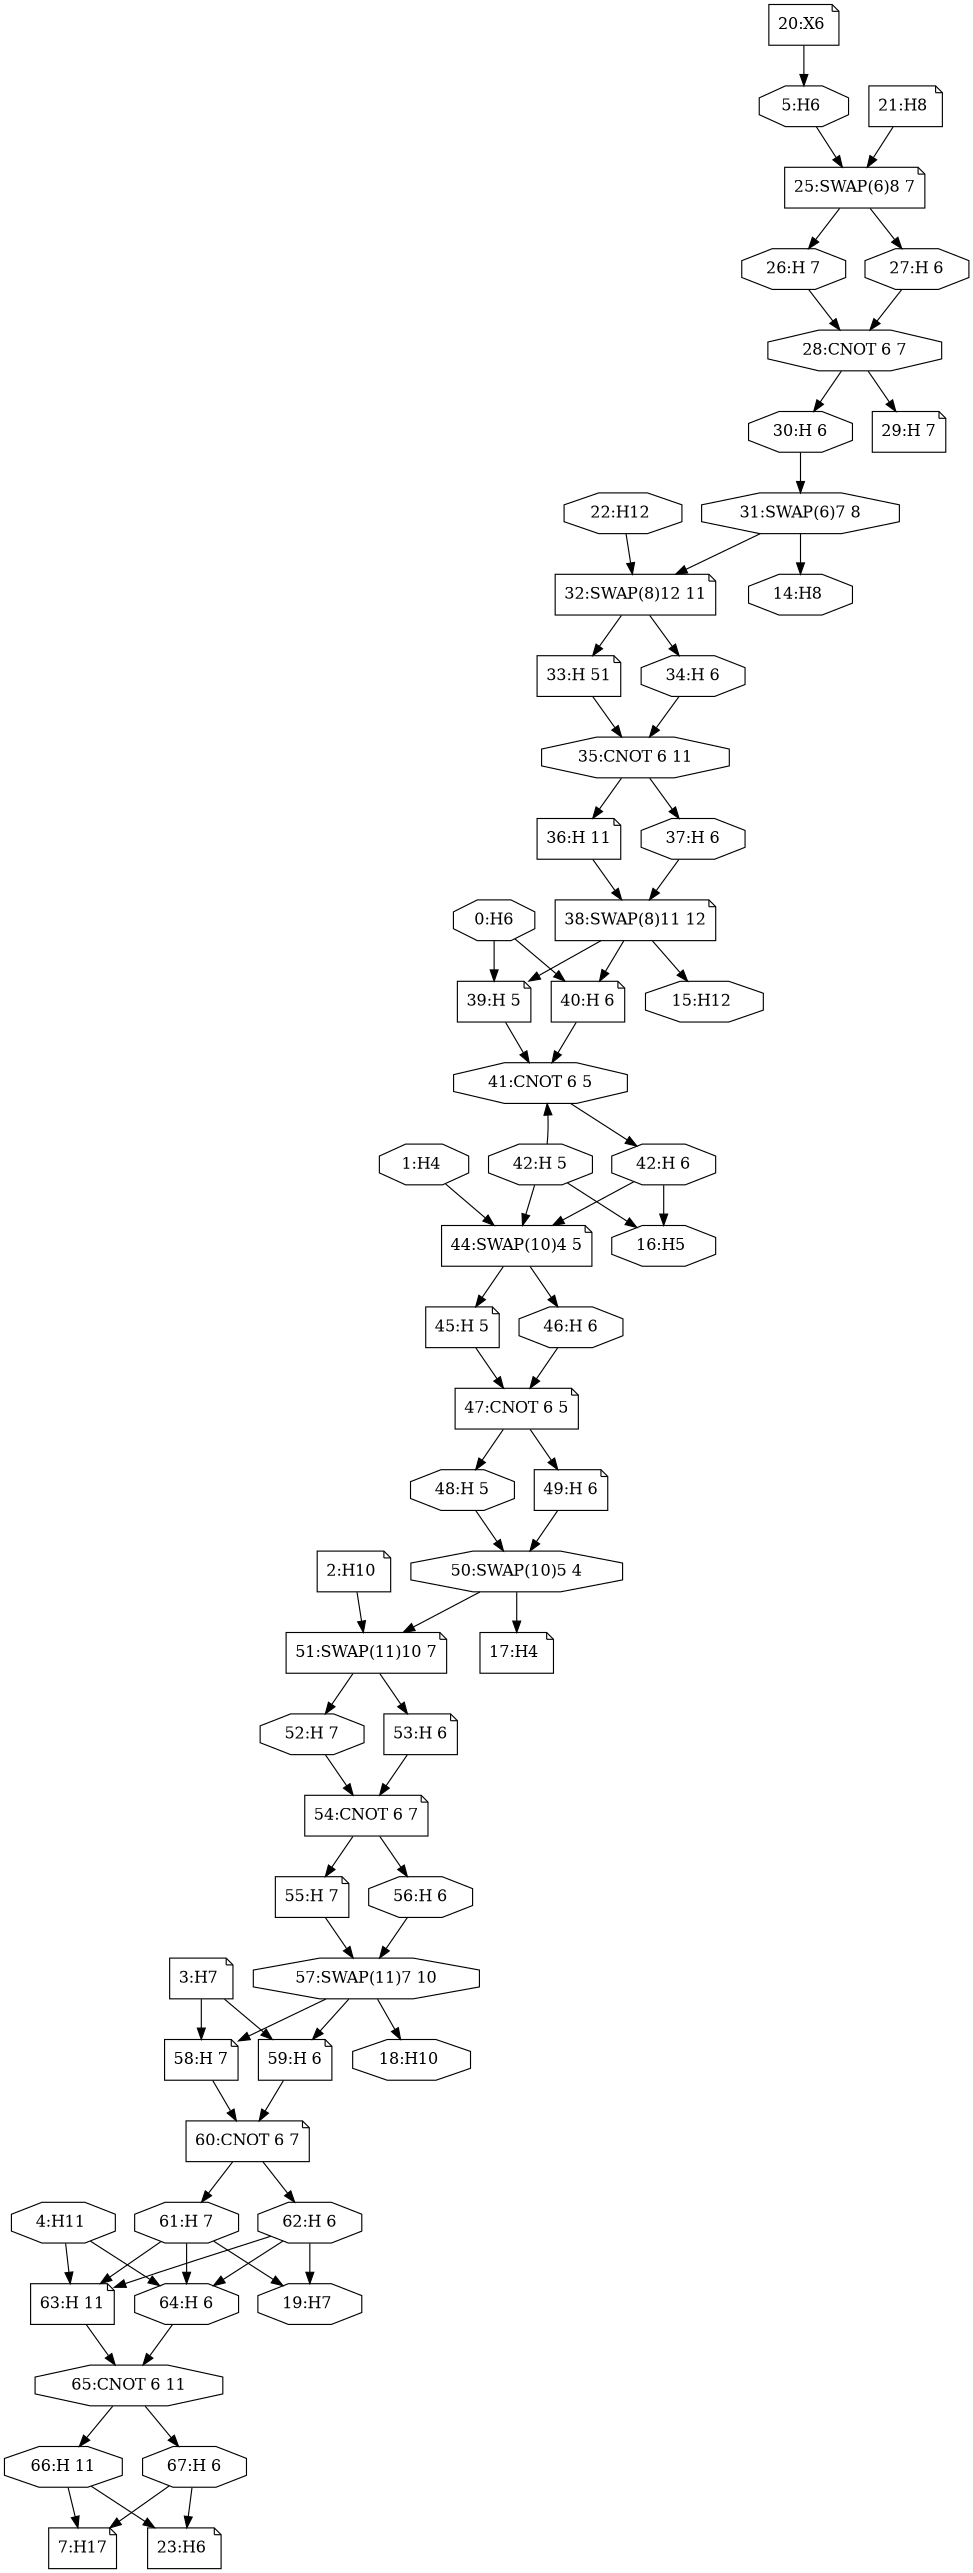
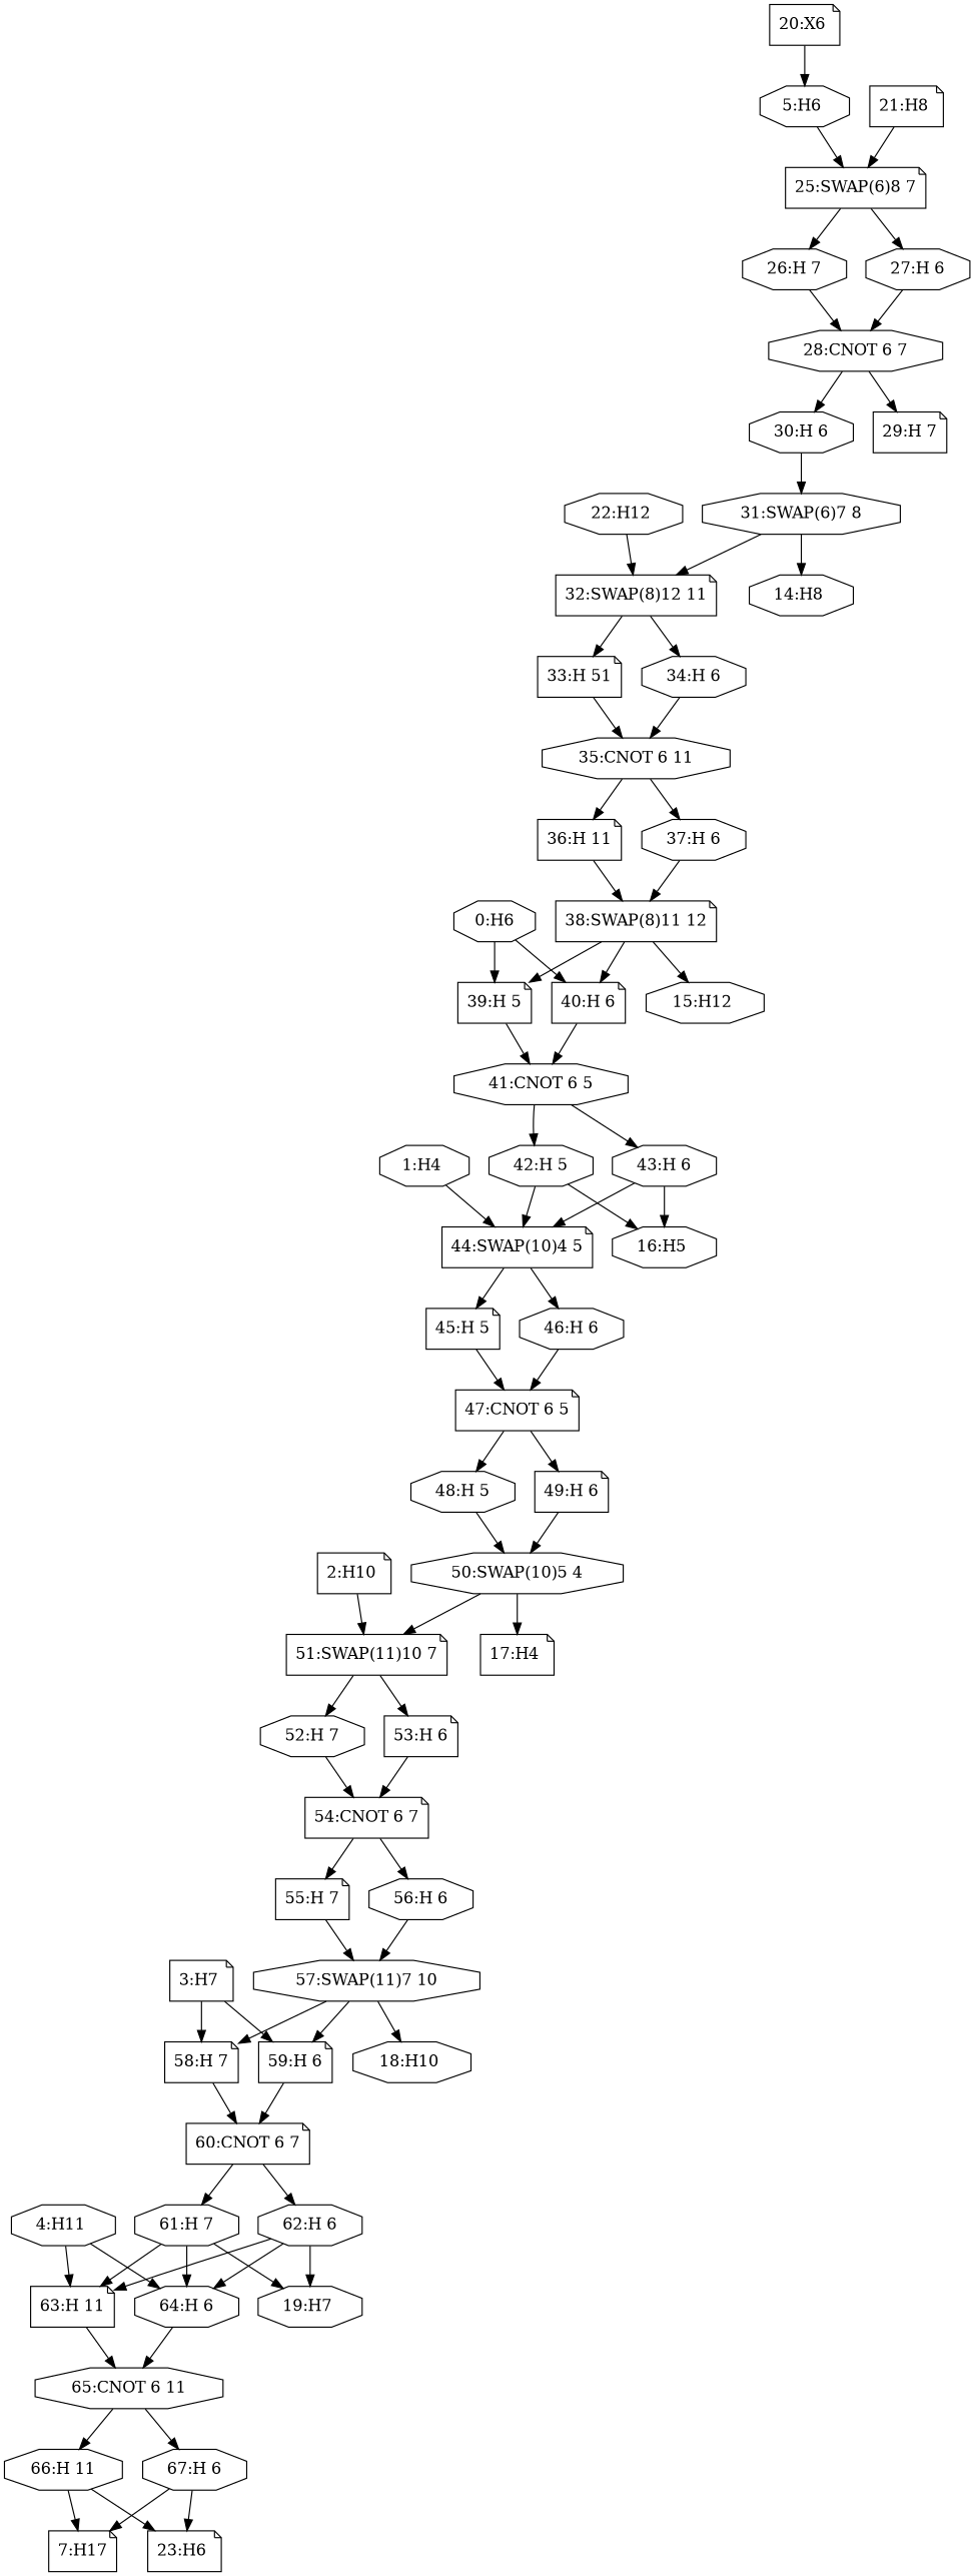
  strict digraph {
    node [shape=octagon]
    n1 [details="{'startTime': 1, 'qubits': [2], 'outEdges': [9], 'llvmId': '0x1f145c0', 'duration': 0, 'type': 'H', 'inEdges': [], 'hwqubits': [5]}" label="0:H6"]
    n2 [details="{'duration': 1, 'type': 'H', 'hwqubits': [5], 'startTime': 127}" label="39:H 5" shape=note]
    n3 [details="{'duration': 1, 'type': 'H', 'hwqubits': [6], 'startTime': 127}" label="40:H 6" shape=note]
    n4 [details="{'duration': 8, 'type': 'CNOT', 'hwqubits': [6, 5], 'startTime': 128}" label="41:CNOT 6 5"]
    n5 [details="{'duration': 1, 'type': 'H', 'hwqubits': [5], 'startTime': 136}" label="42:H 5"]
-   n6 [details="{'duration': 1, 'type': 'H', 'hwqubits': [6], 'startTime': 136}" label="42:H 6"]
+   n6 [details="{'duration': 1, 'type': 'H', 'hwqubits': [6], 'startTime': 136}" label="43:H 6"]
    n7 [details="{'startTime': 2, 'qubits': [3], 'outEdges': [10], 'llvmId': '0x1f14860', 'duration': 0, 'type': 'H', 'inEdges': [], 'hwqubits': [4]}" label="1:H4 "]
    n8 [details="{'duration': 26, 'type': 'SWAP', 'hwqubits': [4, 5], 'startTime': 139, 'cnotID': 10}" label="44:SWAP(10)4 5" shape=note]
    n9 [details="{'duration': 1, 'type': 'H', 'hwqubits': [5], 'startTime': 165}" label="45:H 5" shape=note]
    n10 [details="{'duration': 1, 'type': 'H', 'hwqubits': [6], 'startTime': 165}" label="46:H 6"]
    n11 [details="{'duration': 8, 'type': 'CNOT', 'hwqubits': [6, 5], 'startTime': 166}" label="47:CNOT 6 5" shape=note]
    n12 [details="{'startTime': 1, 'qubits': [4], 'outEdges': [11], 'llvmId': '0x1f14a80', 'duration': 0, 'type': 'H', 'inEdges': [], 'hwqubits': [10]}" label="2:H10 " shape=note]
    n13 [details="{'duration': 26, 'type': 'SWAP', 'hwqubits': [10, 7], 'startTime': 209, 'cnotID': 11}" label="51:SWAP(11)10 7" shape=note]
    n14 [details="{'duration': 1, 'type': 'H', 'hwqubits': [7], 'startTime': 235}" label="52:H 7"]
    n15 [details="{'duration': 1, 'type': 'H', 'hwqubits': [6], 'startTime': 235}" label="53:H 6" shape=note]
    n16 [details="{'duration': 8, 'type': 'CNOT', 'hwqubits': [6, 7], 'startTime': 236}" label="54:CNOT 6 7" shape=note]
    n17 [details="{'startTime': 3, 'qubits': [5], 'outEdges': [12], 'llvmId': '0x1f14cd0', 'duration': 0, 'type': 'H', 'inEdges': [], 'hwqubits': [7]}" label="3:H7 " shape=note]
    n18 [details="{'duration': 1, 'type': 'H', 'hwqubits': [7], 'startTime': 279}" label="58:H 7" shape=note]
    n19 [details="{'duration': 1, 'type': 'H', 'hwqubits': [6], 'startTime': 279}" label="59:H 6" shape=note]
    n20 [details="{'duration': 8, 'type': 'CNOT', 'hwqubits': [6, 7], 'startTime': 280}" label="60:CNOT 6 7" shape=note]
    n21 [details="{'duration': 1, 'type': 'H', 'hwqubits': [7], 'startTime': 288}" label="61:H 7"]
    n22 [details="{'duration': 1, 'type': 'H', 'hwqubits': [6], 'startTime': 288}" label="62:H 6"]
    n23 [details="{'startTime': 69, 'qubits': [6], 'outEdges': [13], 'llvmId': '0x1f14f20', 'duration': 0, 'type': 'H', 'inEdges': [], 'hwqubits': [11]}" label="4:H11 "]
    n24 [details="{'duration': 1, 'type': 'H', 'hwqubits': [11], 'startTime': 289}" label="63:H 11" shape=note]
    n25 [details="{'duration': 1, 'type': 'H', 'hwqubits': [6], 'startTime': 289}" label="64:H 6"]
    n26 [details="{'duration': 8, 'type': 'CNOT', 'hwqubits': [6, 11], 'startTime': 290}" label="65:CNOT 6 11"]
    n27 [details="{'duration': 1, 'type': 'H', 'hwqubits': [11], 'startTime': 298}" label="66:H 11"]
    n28 [details="{'duration': 1, 'type': 'H', 'hwqubits': [6], 'startTime': 298}" label="67:H 6"]
    n29 [details="{'startTime': 3, 'qubits': [7], 'outEdges': [6], 'llvmId': '0x1f151b0', 'duration': 0, 'type': 'H', 'inEdges': [20], 'hwqubits': [6]}" label="5:H6 "]
    n30 [details="{'duration': 26, 'type': 'SWAP', 'hwqubits': [8, 7], 'startTime': 4, 'cnotID': 6}" label="25:SWAP(6)8 7" shape=note]
    n31 [details="{'duration': 1, 'type': 'H', 'hwqubits': [7], 'startTime': 30}" label="26:H 7"]
    n32 [details="{'duration': 1, 'type': 'H', 'hwqubits': [6], 'startTime': 30}" label="27:H 6"]
    n33 [details="{'duration': 8, 'type': 'CNOT', 'hwqubits': [6, 7], 'startTime': 31}" label="28:CNOT 6 7"]
    n34 [details="{'startTime': 298, 'qubits': [6], 'outEdges': [], 'llvmId': '0x1f15730', 'duration': 0, 'type': 'H', 'inEdges': [13], 'hwqubits': [11]}" label="7:H17" shape=note]
    n35 [details="{'startTime': 277, 'qubits': [0], 'outEdges': [], 'llvmId': '0x1f16900', 'duration': 0, 'type': 'H', 'inEdges': [6], 'hwqubits': [8]}" label="14:H8 "]
    n36 [details="{'startTime': 297, 'qubits': [1], 'outEdges': [], 'llvmId': '0x1f16b00', 'duration': 0, 'type': 'H', 'inEdges': [8], 'hwqubits': [12]}" label="15:H12 "]
    n37 [details="{'startTime': 298, 'qubits': [2], 'outEdges': [], 'llvmId': '0x1f16d00', 'duration': 0, 'type': 'H', 'inEdges': [9], 'hwqubits': [5]}" label="16:H5 "]
    n38 [details="{'startTime': 288, 'qubits': [3], 'outEdges': [], 'llvmId': '0x1f16f00', 'duration': 0, 'type': 'H', 'inEdges': [10], 'hwqubits': [4]}" label="17:H4 " shape=note]
    n39 [details="{'startTime': 278, 'qubits': [4], 'outEdges': [], 'llvmId': '0x1f17100', 'duration': 0, 'type': 'H', 'inEdges': [11], 'hwqubits': [10]}" label="18:H10 "]
    n40 [details="{'startTime': 298, 'qubits': [5], 'outEdges': [], 'llvmId': '0x1f17300', 'duration': 0, 'type': 'H', 'inEdges': [12], 'hwqubits': [7]}" label="19:H7 "]
    n41 [details="{'startTime': 1, 'qubits': [7], 'outEdges': [5], 'llvmId': '0x1f19d30', 'duration': 1, 'type': 'X', 'inEdges': [], 'hwqubits': [6]}" label="20:X6 " shape=note]
    n42 [details="{'startTime': 1, 'qubits': [0], 'outEdges': [6], 'llvmId': '0x1f1a960', 'duration': 0, 'type': 'H', 'inEdges': [], 'hwqubits': [8]}" label="21:H8 " shape=note]
    n43 [details="{'startTime': 1, 'qubits': [1], 'outEdges': [8], 'llvmId': '0x1f1abe0', 'duration': 0, 'type': 'H', 'inEdges': [], 'hwqubits': [12]}" label="22:H12 "]
    n44 [details="{'duration': 26, 'type': 'SWAP', 'hwqubits': [12, 11], 'startTime': 70, 'cnotID': 8}" label="32:SWAP(8)12 11" shape=note]
    n45 [details="{'duration': 1, 'type': 'H', 'hwqubits': [11], 'startTime': 96}" label="33:H 51" shape=note]
    n46 [details="{'duration': 1, 'type': 'H', 'hwqubits': [6], 'startTime': 96}" label="34:H 6"]
    n47 [details="{'duration': 8, 'type': 'CNOT', 'hwqubits': [6, 11], 'startTime': 97}" label="35:CNOT 6 11"]
    n48 [details="{'startTime': 298, 'qubits': [7], 'outEdges': [], 'llvmId': '0x1f27030', 'duration': 0, 'type': 'H', 'inEdges': [13], 'hwqubits': [6]}" label="23:H6 " shape=note]
    n49 [details="{'duration': 1, 'type': 'H', 'hwqubits': [7], 'startTime': 39}" label="29:H 7" shape=note]
    n50 [details="{'duration': 1, 'type': 'H', 'hwqubits': [6], 'startTime': 39}" label="30:H 6"]
    n51 [details="{'duration': 26, 'type': 'SWAP', 'hwqubits': [7, 8], 'startTime': 40, 'cnotID': 6}" label="31:SWAP(6)7 8"]
    n52 [details="{'duration': 1, 'type': 'H', 'hwqubits': [11], 'startTime': 105}" label="36:H 11" shape=note]
    n53 [details="{'duration': 1, 'type': 'H', 'hwqubits': [6], 'startTime': 105}" label="37:H 6"]
    n54 [details="{'duration': 26, 'type': 'SWAP', 'hwqubits': [11, 12], 'startTime': 106, 'cnotID': 8}" label="38:SWAP(8)11 12" shape=note]
    n55 [details="{'duration': 1, 'type': 'H', 'hwqubits': [5], 'startTime': 174}" label="48:H 5"]
    n56 [details="{'duration': 1, 'type': 'H', 'hwqubits': [6], 'startTime': 174}" label="49:H 6" shape=note]
    n57 [details="{'duration': 26, 'type': 'SWAP', 'hwqubits': [5, 4], 'startTime': 175, 'cnotID': 10}" label="50:SWAP(10)5 4"]
    n58 [details="{'duration': 1, 'type': 'H', 'hwqubits': [7], 'startTime': 244}" label="55:H 7" shape=note]
    n59 [details="{'duration': 1, 'type': 'H', 'hwqubits': [6], 'startTime': 244}" label="56:H 6"]
    n60 [details="{'duration': 26, 'type': 'SWAP', 'hwqubits': [7, 10], 'startTime': 245, 'cnotID': 11}" label="57:SWAP(11)7 10"]
    n1 -> n2
    n1 -> n3
    n2 -> n4
    n3 -> n4
-   n5 -> n4
+   n4 -> n5
    n4 -> n6
    n5 -> n8
    n5 -> n37
    n6 -> n8
    n6 -> n37
    n7 -> n8
    n8 -> n9
    n8 -> n10
    n9 -> n11
    n10 -> n11
    n11 -> n55
    n11 -> n56
    n12 -> n13
    n13 -> n14
    n13 -> n15
    n14 -> n16
    n15 -> n16
    n16 -> n58
    n16 -> n59
    n17 -> n18
    n17 -> n19
    n18 -> n20
    n19 -> n20
    n20 -> n21
    n20 -> n22
    n21 -> n24
    n21 -> n25
    n21 -> n40
    n22 -> n24
    n22 -> n25
    n22 -> n40
    n23 -> n24
    n23 -> n25
    n24 -> n26
    n25 -> n26
    n26 -> n27
    n26 -> n28
    n27 -> n34
    n27 -> n48
    n28 -> n34
    n28 -> n48
    n29 -> n30
    n30 -> n31
    n30 -> n32
    n31 -> n33
    n32 -> n33
    n33 -> n49
    n33 -> n50
    n41 -> n29
    n42 -> n30
    n43 -> n44
    n44 -> n45
    n44 -> n46
    n45 -> n47
    n46 -> n47
    n47 -> n52
    n47 -> n53
    n50 -> n51
    n51 -> n35
    n51 -> n44
    n52 -> n54
    n53 -> n54
    n54 -> n2
    n54 -> n3
    n54 -> n36
    n55 -> n57
    n56 -> n57
    n57 -> n13
    n57 -> n38
    n58 -> n60
    n59 -> n60
    n60 -> n18
    n60 -> n19
    n60 -> n39
  }
